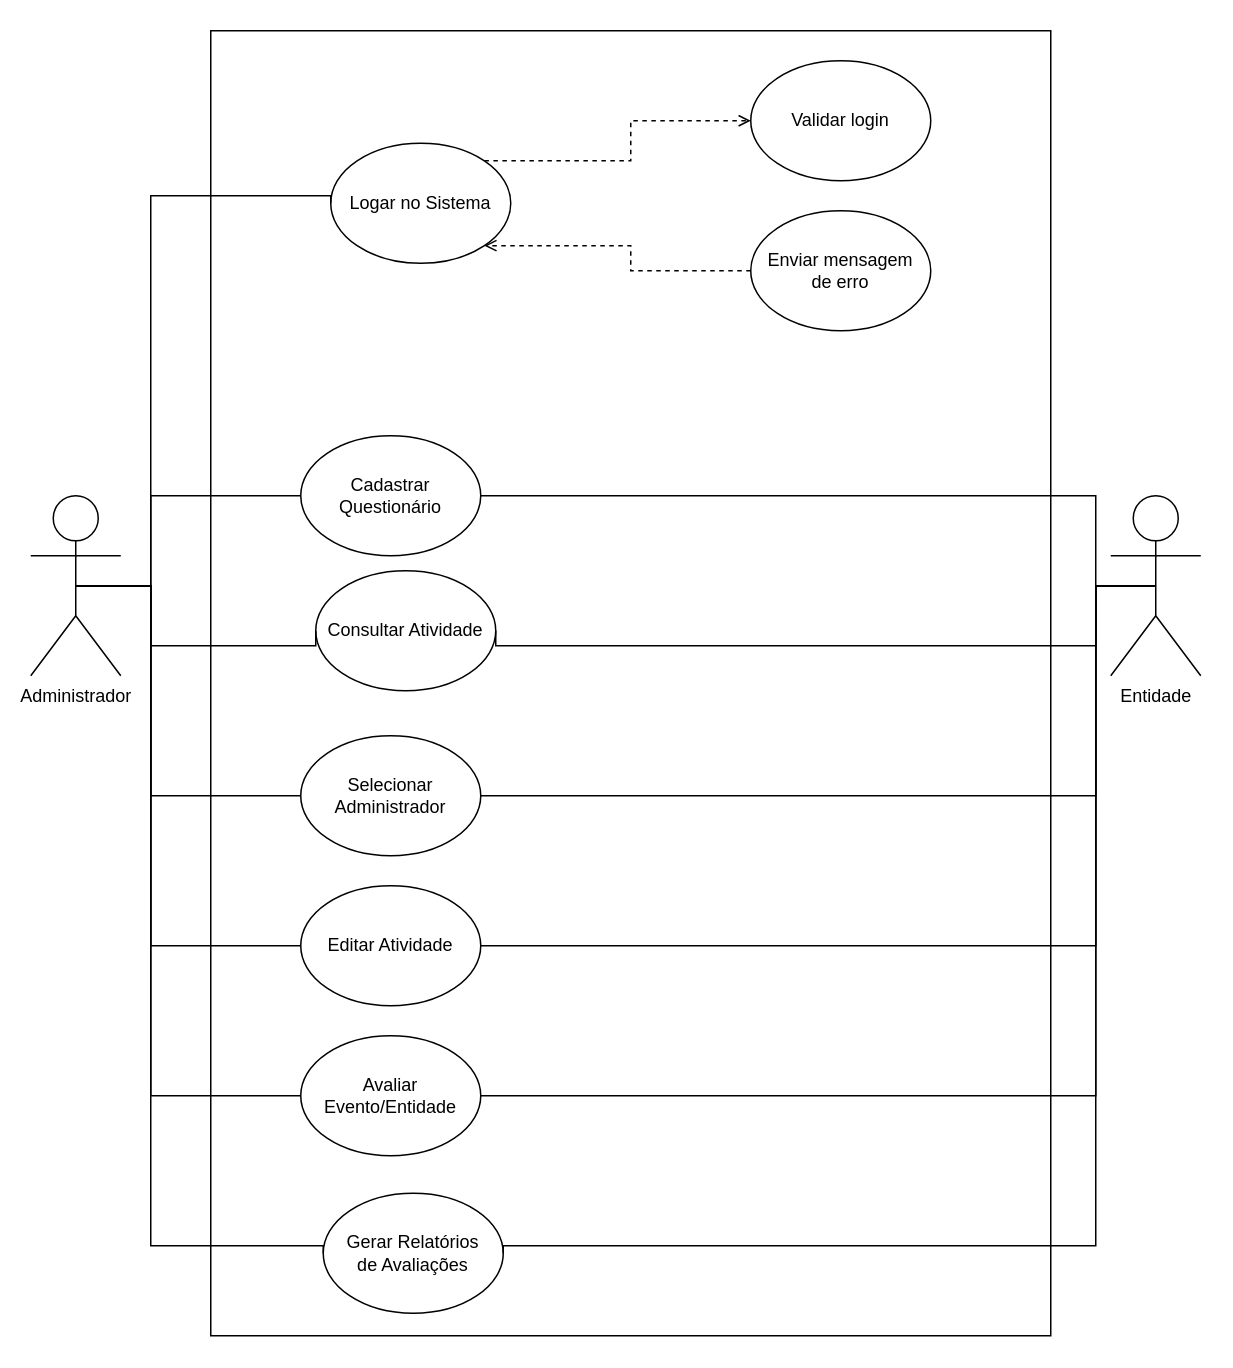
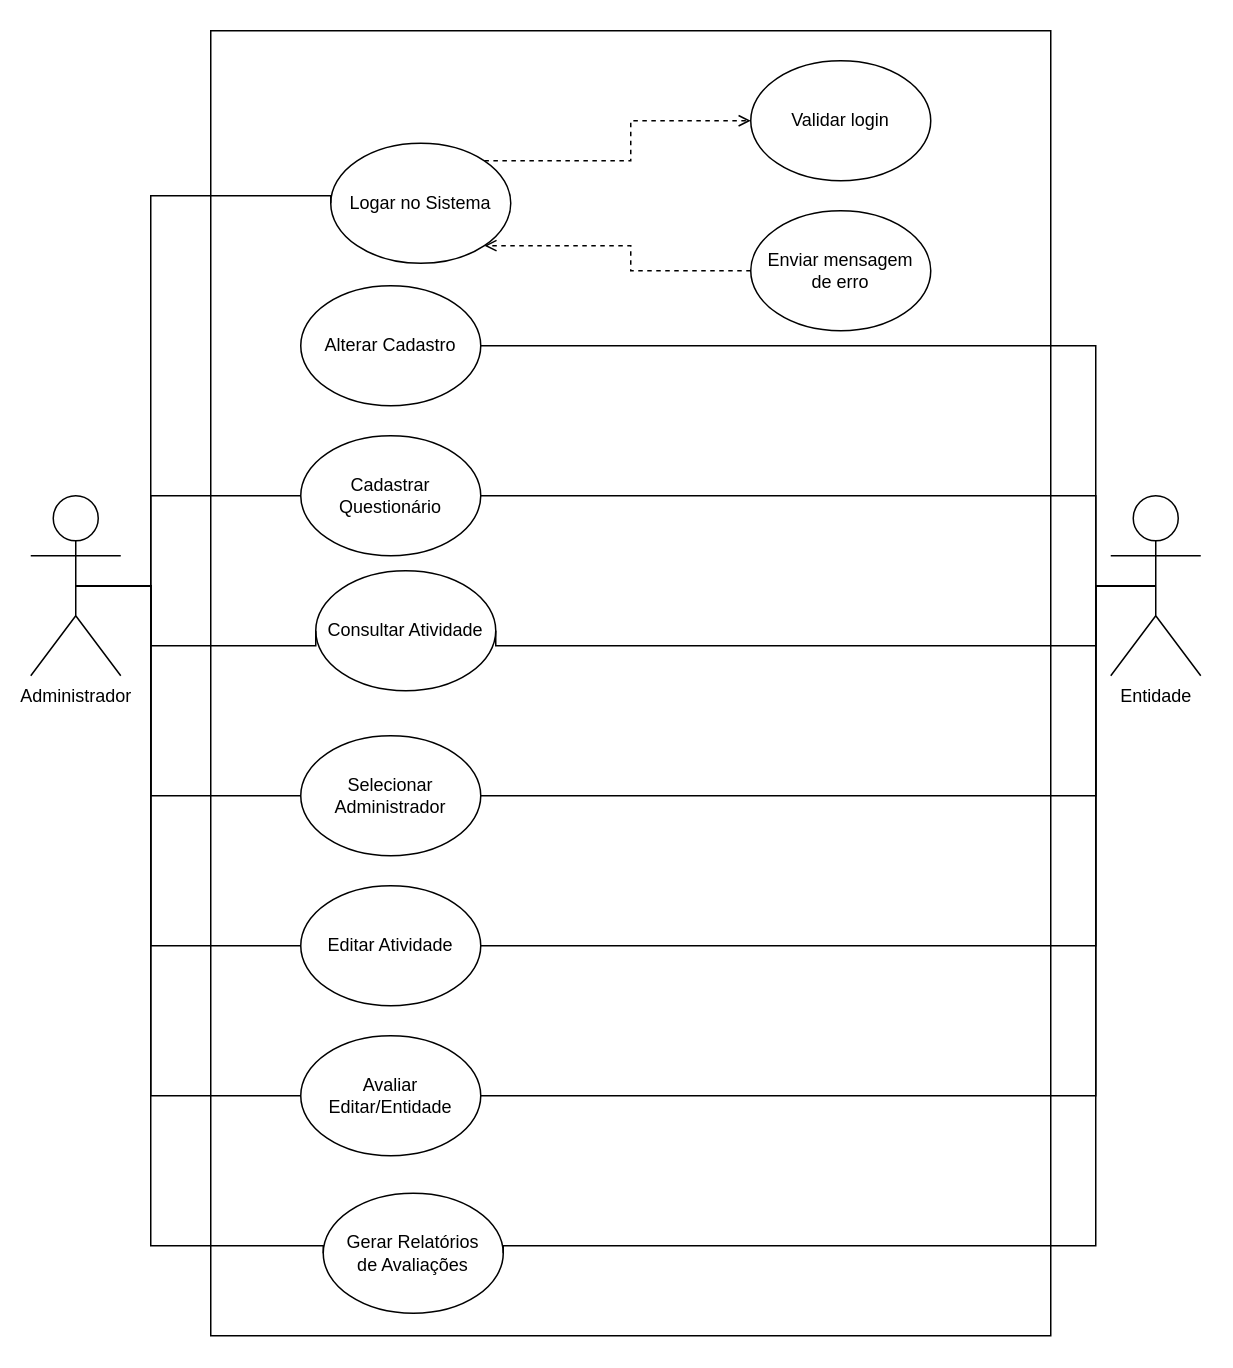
  <mxCell id="0" />
  <mxCell id="1" parent="0" />
  <mxCell id="2" value="" style="rounded=0;whiteSpace=wrap;html=1;strokeWidth=1;" parent="1" vertex="1"><mxGeometry x="140" y="20" width="560" height="870" as="geometry" /></mxCell>
  <mxCell id="3" value="Administrador" style="shape=umlActor;verticalLabelPosition=bottom;verticalAlign=top;html=1;outlineConnect=0;strokeWidth=1;" parent="1" vertex="1"><mxGeometry x="20" y="330" width="60" height="120" as="geometry" /></mxCell>
  <mxCell id="4" value="Entidade" style="shape=umlActor;verticalLabelPosition=bottom;verticalAlign=top;html=1;outlineConnect=0;strokeWidth=1;" parent="1" vertex="1"><mxGeometry x="740" y="330" width="60" height="120" as="geometry" /></mxCell>
+ <mxCell id="5" value="Alterar Cadastro" style="ellipse;whiteSpace=wrap;html=1;strokeWidth=1;" parent="1" vertex="1"><mxGeometry x="200" y="190" width="120" height="80" as="geometry" /></mxCell>
  <mxCell id="6" value="Consultar Atividade" style="ellipse;whiteSpace=wrap;html=1;strokeWidth=1;" parent="1" vertex="1"><mxGeometry x="210" y="380" width="120" height="80" as="geometry" /></mxCell>
  <mxCell id="7" style="edgeStyle=orthogonalEdgeStyle;rounded=0;orthogonalLoop=1;jettySize=auto;html=1;exitX=1;exitY=0.5;exitDx=0;exitDy=0;endArrow=none;endFill=0;strokeWidth=1;" parent="1" source="8" edge="1"><mxGeometry relative="1" as="geometry"><mxPoint x="770" y="390" as="targetPoint" /><Array as="points"><mxPoint x="730" y="530" /><mxPoint x="730" y="390" /></Array></mxGeometry></mxCell>
  <mxCell id="8" value="Selecionar&lt;br&gt;Administrador" style="ellipse;whiteSpace=wrap;html=1;strokeWidth=1;" parent="1" vertex="1"><mxGeometry x="200" y="490" width="120" height="80" as="geometry" /></mxCell>
  <mxCell id="9" style="edgeStyle=orthogonalEdgeStyle;rounded=0;orthogonalLoop=1;jettySize=auto;html=1;exitX=0;exitY=0.5;exitDx=0;exitDy=0;strokeWidth=1;endArrow=none;endFill=0;" parent="1" source="10" edge="1"><mxGeometry relative="1" as="geometry"><mxPoint x="50" y="390" as="targetPoint" /><Array as="points"><mxPoint x="100" y="730" /><mxPoint x="100" y="390" /></Array></mxGeometry></mxCell>
- <mxCell id="10" value="Avaliar&lt;br&gt;Evento/Entidade" style="ellipse;whiteSpace=wrap;html=1;strokeWidth=1;" parent="1" vertex="1"><mxGeometry x="200" y="690" width="120" height="80" as="geometry" /></mxCell>
+ <mxCell id="10" value="Avaliar&lt;br&gt;Editar/Entidade" style="ellipse;whiteSpace=wrap;html=1;strokeWidth=1;" parent="1" vertex="1"><mxGeometry x="200" y="690" width="120" height="80" as="geometry" /></mxCell>
  <mxCell id="11" style="edgeStyle=orthogonalEdgeStyle;rounded=0;orthogonalLoop=1;jettySize=auto;html=1;exitX=1;exitY=0;exitDx=0;exitDy=0;entryX=0;entryY=0.5;entryDx=0;entryDy=0;endArrow=open;endFill=0;strokeWidth=1;dashed=1;" parent="1" source="12" target="13" edge="1"><mxGeometry relative="1" as="geometry" /></mxCell>
  <mxCell id="12" value="Logar no Sistema" style="ellipse;whiteSpace=wrap;html=1;strokeWidth=1;" parent="1" vertex="1"><mxGeometry x="220" y="95" width="120" height="80" as="geometry" /></mxCell>
  <mxCell id="13" value="Validar login" style="ellipse;whiteSpace=wrap;html=1;strokeWidth=1;" parent="1" vertex="1"><mxGeometry x="500" y="40" width="120" height="80" as="geometry" /></mxCell>
  <mxCell id="14" style="edgeStyle=orthogonalEdgeStyle;rounded=0;orthogonalLoop=1;jettySize=auto;html=1;exitX=0;exitY=0.5;exitDx=0;exitDy=0;entryX=1;entryY=1;entryDx=0;entryDy=0;endArrow=open;endFill=0;strokeWidth=1;dashed=1;" parent="1" source="15" target="12" edge="1"><mxGeometry relative="1" as="geometry" /></mxCell>
  <mxCell id="15" value="Enviar mensagem&lt;br&gt;de erro" style="ellipse;whiteSpace=wrap;html=1;strokeWidth=1;" parent="1" vertex="1"><mxGeometry x="500" y="140" width="120" height="80" as="geometry" /></mxCell>
  <mxCell id="16" style="edgeStyle=orthogonalEdgeStyle;rounded=0;orthogonalLoop=1;jettySize=auto;html=1;exitX=0;exitY=0.5;exitDx=0;exitDy=0;entryX=0.5;entryY=0.5;entryDx=0;entryDy=0;entryPerimeter=0;endArrow=none;endFill=0;strokeWidth=1;" parent="1" source="12" target="3" edge="1"><mxGeometry relative="1" as="geometry"><Array as="points"><mxPoint x="100" y="130" /><mxPoint x="100" y="390" /></Array></mxGeometry></mxCell>
  <mxCell id="17" style="edgeStyle=orthogonalEdgeStyle;rounded=0;orthogonalLoop=1;jettySize=auto;html=1;exitX=0;exitY=0.5;exitDx=0;exitDy=0;entryX=0.5;entryY=0.5;entryDx=0;entryDy=0;entryPerimeter=0;strokeWidth=1;endArrow=none;endFill=0;" parent="1" source="6" target="3" edge="1"><mxGeometry relative="1" as="geometry"><Array as="points"><mxPoint x="100" y="430" /><mxPoint x="100" y="390" /></Array></mxGeometry></mxCell>
  <mxCell id="18" style="edgeStyle=orthogonalEdgeStyle;rounded=0;orthogonalLoop=1;jettySize=auto;html=1;exitX=0;exitY=0.5;exitDx=0;exitDy=0;entryX=0.5;entryY=0.5;entryDx=0;entryDy=0;entryPerimeter=0;strokeWidth=1;endArrow=none;endFill=0;" parent="1" source="8" target="3" edge="1"><mxGeometry relative="1" as="geometry"><Array as="points"><mxPoint x="100" y="530" /><mxPoint x="100" y="390" /></Array></mxGeometry></mxCell>
+ <mxCell id="19" style="edgeStyle=orthogonalEdgeStyle;rounded=0;orthogonalLoop=1;jettySize=auto;html=1;exitX=1;exitY=0.5;exitDx=0;exitDy=0;entryX=0.5;entryY=0.5;entryDx=0;entryDy=0;entryPerimeter=0;endArrow=none;endFill=0;strokeWidth=1;" parent="1" source="5" target="4" edge="1"><mxGeometry relative="1" as="geometry"><Array as="points"><mxPoint x="730" y="230" /><mxPoint x="730" y="390" /></Array></mxGeometry></mxCell>
  <mxCell id="20" style="edgeStyle=orthogonalEdgeStyle;rounded=0;orthogonalLoop=1;jettySize=auto;html=1;exitX=1;exitY=0.5;exitDx=0;exitDy=0;entryX=0.5;entryY=0.5;entryDx=0;entryDy=0;entryPerimeter=0;endArrow=none;endFill=0;strokeWidth=1;" parent="1" source="6" target="4" edge="1"><mxGeometry relative="1" as="geometry"><Array as="points"><mxPoint x="730" y="430" /><mxPoint x="730" y="390" /></Array></mxGeometry></mxCell>
  <mxCell id="21" style="edgeStyle=orthogonalEdgeStyle;rounded=0;orthogonalLoop=1;jettySize=auto;html=1;exitX=1;exitY=0.5;exitDx=0;exitDy=0;entryX=0.5;entryY=0.5;entryDx=0;entryDy=0;entryPerimeter=0;endArrow=none;endFill=0;strokeWidth=1;" parent="1" source="10" target="4" edge="1"><mxGeometry relative="1" as="geometry"><Array as="points"><mxPoint x="730" y="730" /><mxPoint x="730" y="390" /></Array></mxGeometry></mxCell>
  <mxCell id="22" style="edgeStyle=orthogonalEdgeStyle;rounded=0;orthogonalLoop=1;jettySize=auto;html=1;exitX=0;exitY=0.5;exitDx=0;exitDy=0;strokeWidth=1;endArrow=none;endFill=0;" parent="1" source="24" edge="1"><mxGeometry relative="1" as="geometry"><mxPoint x="50" y="390" as="targetPoint" /><Array as="points"><mxPoint x="100" y="330" /><mxPoint x="100" y="390" /></Array></mxGeometry></mxCell>
  <mxCell id="23" style="edgeStyle=orthogonalEdgeStyle;rounded=0;orthogonalLoop=1;jettySize=auto;html=1;exitX=1;exitY=0.5;exitDx=0;exitDy=0;strokeWidth=1;endArrow=none;endFill=0;" parent="1" source="24" edge="1"><mxGeometry relative="1" as="geometry"><mxPoint x="770" y="390" as="targetPoint" /><Array as="points"><mxPoint x="730" y="330" /><mxPoint x="730" y="390" /></Array></mxGeometry></mxCell>
  <mxCell id="24" value="Cadastrar&lt;br&gt;Questionário" style="ellipse;whiteSpace=wrap;html=1;strokeWidth=1;" parent="1" vertex="1"><mxGeometry x="200" y="290" width="120" height="80" as="geometry" /></mxCell>
  <mxCell id="25" style="edgeStyle=orthogonalEdgeStyle;rounded=0;orthogonalLoop=1;jettySize=auto;html=1;exitX=1;exitY=0.5;exitDx=0;exitDy=0;strokeWidth=1;endArrow=none;endFill=0;" parent="1" source="26" edge="1"><mxGeometry relative="1" as="geometry"><mxPoint x="770" y="390" as="targetPoint" /><Array as="points"><mxPoint x="730" y="630" /><mxPoint x="730" y="390" /></Array></mxGeometry></mxCell>
  <mxCell id="26" value="Editar Atividade" style="ellipse;whiteSpace=wrap;html=1;strokeWidth=1;" parent="1" vertex="1"><mxGeometry x="200" y="590" width="120" height="80" as="geometry" /></mxCell>
  <mxCell id="27" style="edgeStyle=orthogonalEdgeStyle;rounded=0;orthogonalLoop=1;jettySize=auto;html=1;exitX=0;exitY=0.5;exitDx=0;exitDy=0;entryX=0.5;entryY=0.5;entryDx=0;entryDy=0;entryPerimeter=0;strokeWidth=1;endArrow=none;endFill=0;" parent="1" source="26" target="3" edge="1"><mxGeometry relative="1" as="geometry"><Array as="points"><mxPoint x="100" y="630" /><mxPoint x="100" y="390" /></Array></mxGeometry></mxCell>
  <mxCell id="28" value="Gerar Relatórios&lt;br&gt;de Avaliações" style="ellipse;whiteSpace=wrap;html=1;strokeWidth=1;" parent="1" vertex="1"><mxGeometry x="215" y="795" width="120" height="80" as="geometry" /></mxCell>
  <mxCell id="29" style="edgeStyle=orthogonalEdgeStyle;rounded=0;orthogonalLoop=1;jettySize=auto;html=1;exitX=0;exitY=0.5;exitDx=0;exitDy=0;entryX=0.5;entryY=0.5;entryDx=0;entryDy=0;entryPerimeter=0;strokeWidth=1;endArrow=none;endFill=0;" parent="1" source="28" target="3" edge="1"><mxGeometry relative="1" as="geometry"><Array as="points"><mxPoint x="100" y="830" /><mxPoint x="100" y="390" /></Array></mxGeometry></mxCell>
  <mxCell id="30" style="edgeStyle=orthogonalEdgeStyle;rounded=0;orthogonalLoop=1;jettySize=auto;html=1;exitX=1;exitY=0.5;exitDx=0;exitDy=0;entryX=0.5;entryY=0.5;entryDx=0;entryDy=0;entryPerimeter=0;strokeWidth=1;endArrow=none;endFill=0;" parent="1" source="28" target="4" edge="1"><mxGeometry relative="1" as="geometry"><Array as="points"><mxPoint x="730" y="830" /><mxPoint x="730" y="390" /></Array></mxGeometry></mxCell>
